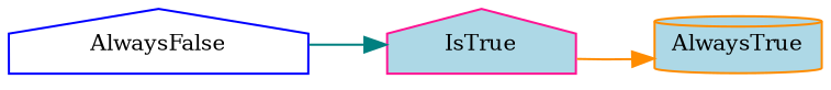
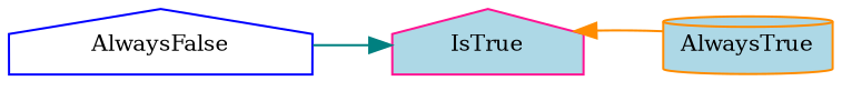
  digraph {
    fontname="DejaVu Serif"
    rankdir=LR
    node [fillcolor=lightblue fontname="DejaVu Serif" fontsize=10 shape=house style=filled]
    edge [fontname="DejaVu Serif" fontsize=10 labelfontname=Helvetica labelfontsize=10 style=solid]
    n1 [color=blue fillcolor=white fontcolor=black height=0.2 label=AlwaysFalse width=0.4]
    n2 [color=deeppink height=0.2 label=IsTrue width=0.4]
    n3 [color=darkorange height=0.2 label=AlwaysTrue shape=cylinder width=0.4]
    n1 -> n2 [color=teal]
-   n2 -> n3 [color=darkorange]
+   n3 -> n2 [color=darkorange]
  }
